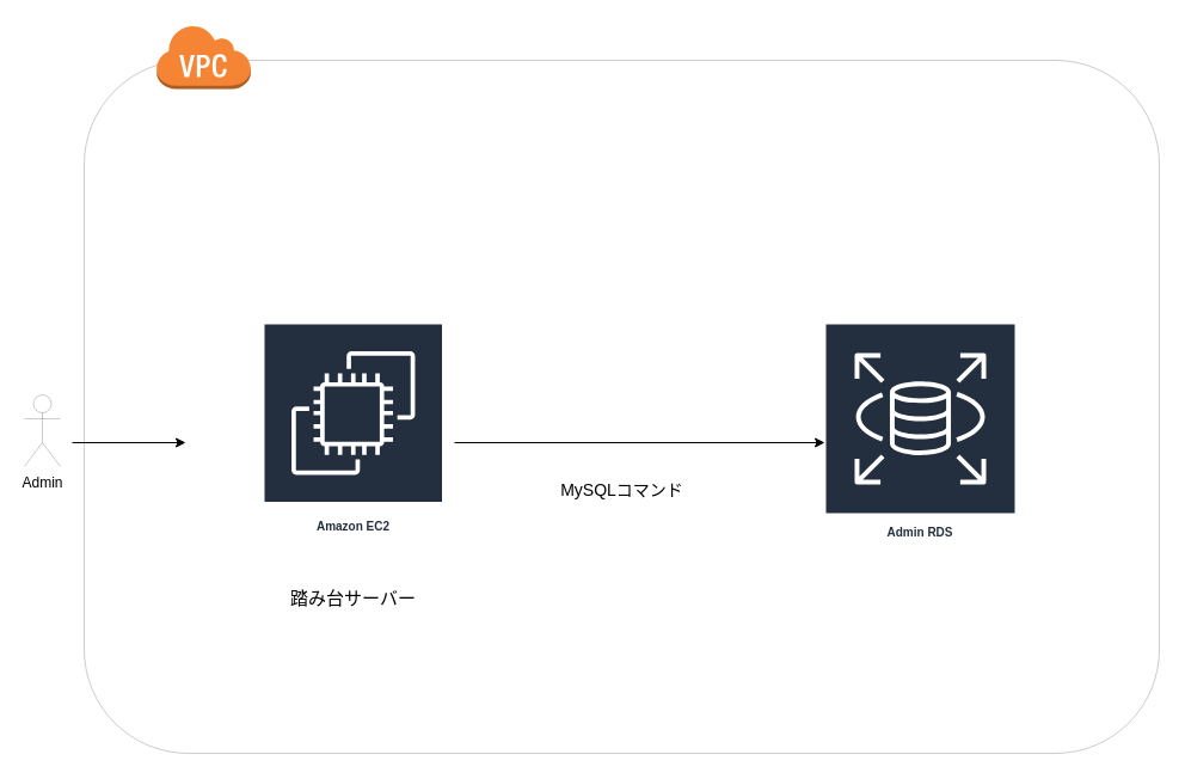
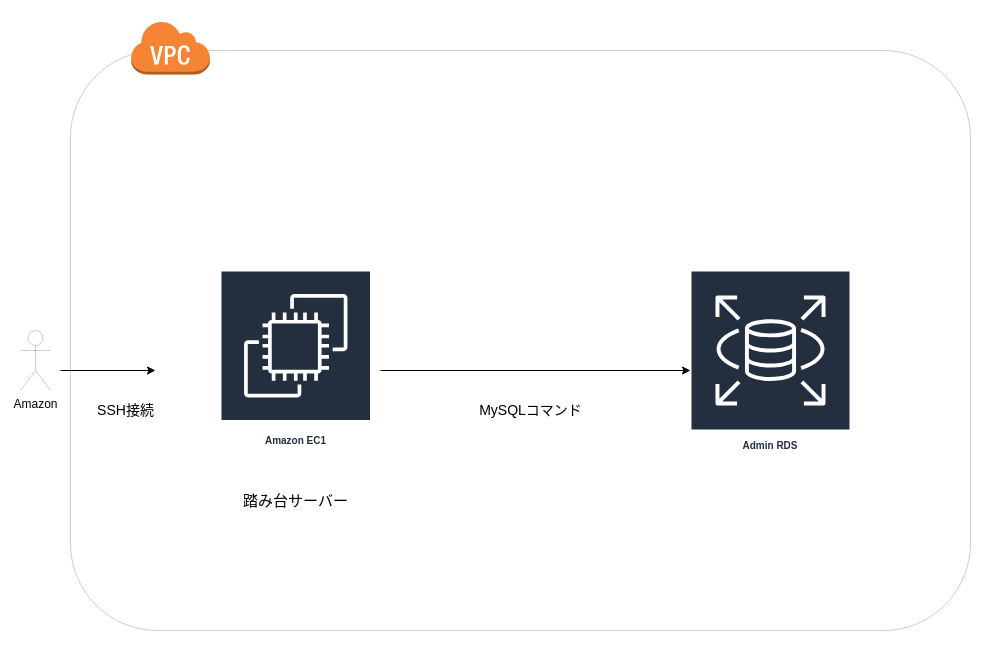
  <mxCell id="0" />
  <mxCell id="1" parent="0" />
  <mxCell id="2" value="" style="rounded=1;whiteSpace=wrap;html=1;opacity=20;" parent="1" vertex="1"><mxGeometry x="70" y="50" width="900" height="580" as="geometry" /></mxCell>
- <mxCell id="3" value="Admin&lt;br&gt;" style="shape=umlActor;verticalLabelPosition=bottom;verticalAlign=top;html=1;outlineConnect=0;opacity=20;" parent="1" vertex="1"><mxGeometry x="20" y="330" width="30" height="60" as="geometry" /></mxCell>
+ <mxCell id="3" value="Amazon&lt;br&gt;" style="shape=umlActor;verticalLabelPosition=bottom;verticalAlign=top;html=1;outlineConnect=0;opacity=20;" parent="1" vertex="1"><mxGeometry x="20" y="330" width="30" height="60" as="geometry" /></mxCell>
  <mxCell id="4" value="" style="outlineConnect=0;dashed=0;verticalLabelPosition=bottom;verticalAlign=top;align=center;html=1;shape=mxgraph.aws3.virtual_private_cloud;fillColor=#F58534;gradientColor=none;" parent="1" vertex="1"><mxGeometry x="130" y="20" width="79.5" height="54" as="geometry" /></mxCell>
- <mxCell id="5" value="Amazon EC2" style="outlineConnect=0;fontColor=#232F3E;gradientColor=none;strokeColor=#ffffff;fillColor=#232F3E;dashed=0;verticalLabelPosition=middle;verticalAlign=bottom;align=center;html=1;whiteSpace=wrap;fontSize=10;fontStyle=1;spacing=3;shape=mxgraph.aws4.productIcon;prIcon=mxgraph.aws4.ec2;" vertex="1" parent="1"><mxGeometry x="220" y="270" width="150.5" height="180" as="geometry" /></mxCell>
+ <mxCell id="5" value="Amazon EC1" style="outlineConnect=0;fontColor=#232F3E;gradientColor=none;strokeColor=#ffffff;fillColor=#232F3E;dashed=0;verticalLabelPosition=middle;verticalAlign=bottom;align=center;html=1;whiteSpace=wrap;fontSize=10;fontStyle=1;spacing=3;shape=mxgraph.aws4.productIcon;prIcon=mxgraph.aws4.ec2;" vertex="1" parent="1"><mxGeometry x="220" y="270" width="150.5" height="180" as="geometry" /></mxCell>
  <mxCell id="6" value="Admin RDS" style="outlineConnect=0;fontColor=#232F3E;gradientColor=none;strokeColor=#ffffff;fillColor=#232F3E;dashed=0;verticalLabelPosition=middle;verticalAlign=bottom;align=center;html=1;whiteSpace=wrap;fontSize=10;fontStyle=1;spacing=3;shape=mxgraph.aws4.productIcon;prIcon=mxgraph.aws4.rds;" vertex="1" parent="1"><mxGeometry x="690" y="270" width="160" height="185" as="geometry" /></mxCell>
  <mxCell id="7" value="&lt;font style=&quot;font-size: 15px&quot;&gt;踏み台サーバー&lt;/font&gt;" style="text;html=1;resizable=0;autosize=1;align=center;verticalAlign=middle;points=[];fillColor=none;strokeColor=none;rounded=0;" vertex="1" parent="1"><mxGeometry x="235.25" y="490" width="120" height="20" as="geometry" /></mxCell>
  <mxCell id="8" value="" style="endArrow=classic;html=1;" edge="1" parent="1"><mxGeometry width="50" height="50" relative="1" as="geometry"><mxPoint x="380" y="370" as="sourcePoint" /><mxPoint x="690" y="370" as="targetPoint" /></mxGeometry></mxCell>
- <mxCell id="9" value="&lt;font style=&quot;font-size: 14px&quot;&gt;MySQLコマンド&lt;/font&gt;" style="text;html=1;resizable=0;autosize=1;align=center;verticalAlign=middle;points=[];fillColor=none;strokeColor=none;rounded=0;" vertex="1" parent="1"><mxGeometry x="460" y="400" width="120" height="20" as="geometry" /></mxCell>
+ <mxCell id="9" value="&lt;font style=&quot;font-size: 14px&quot;&gt;MySQLコマンド&lt;/font&gt;" style="text;html=1;resizable=0;autosize=1;align=center;verticalAlign=middle;points=[];fillColor=none;strokeColor=none;rounded=0;" vertex="1" parent="1"><mxGeometry x="470" y="400" width="120" height="20" as="geometry" /></mxCell>
  <mxCell id="10" value="" style="endArrow=classic;html=1;" edge="1" parent="1"><mxGeometry width="50" height="50" relative="1" as="geometry"><mxPoint x="60" y="370" as="sourcePoint" /><mxPoint x="155" y="370" as="targetPoint" /></mxGeometry></mxCell>
+ <mxCell id="11" value="&lt;font style=&quot;font-size: 14px&quot;&gt;SSH接続&lt;/font&gt;" style="text;html=1;resizable=0;autosize=1;align=center;verticalAlign=middle;points=[];fillColor=none;strokeColor=none;rounded=0;" vertex="1" parent="1"><mxGeometry x="90" y="400" width="70" height="20" as="geometry" /></mxCell>
